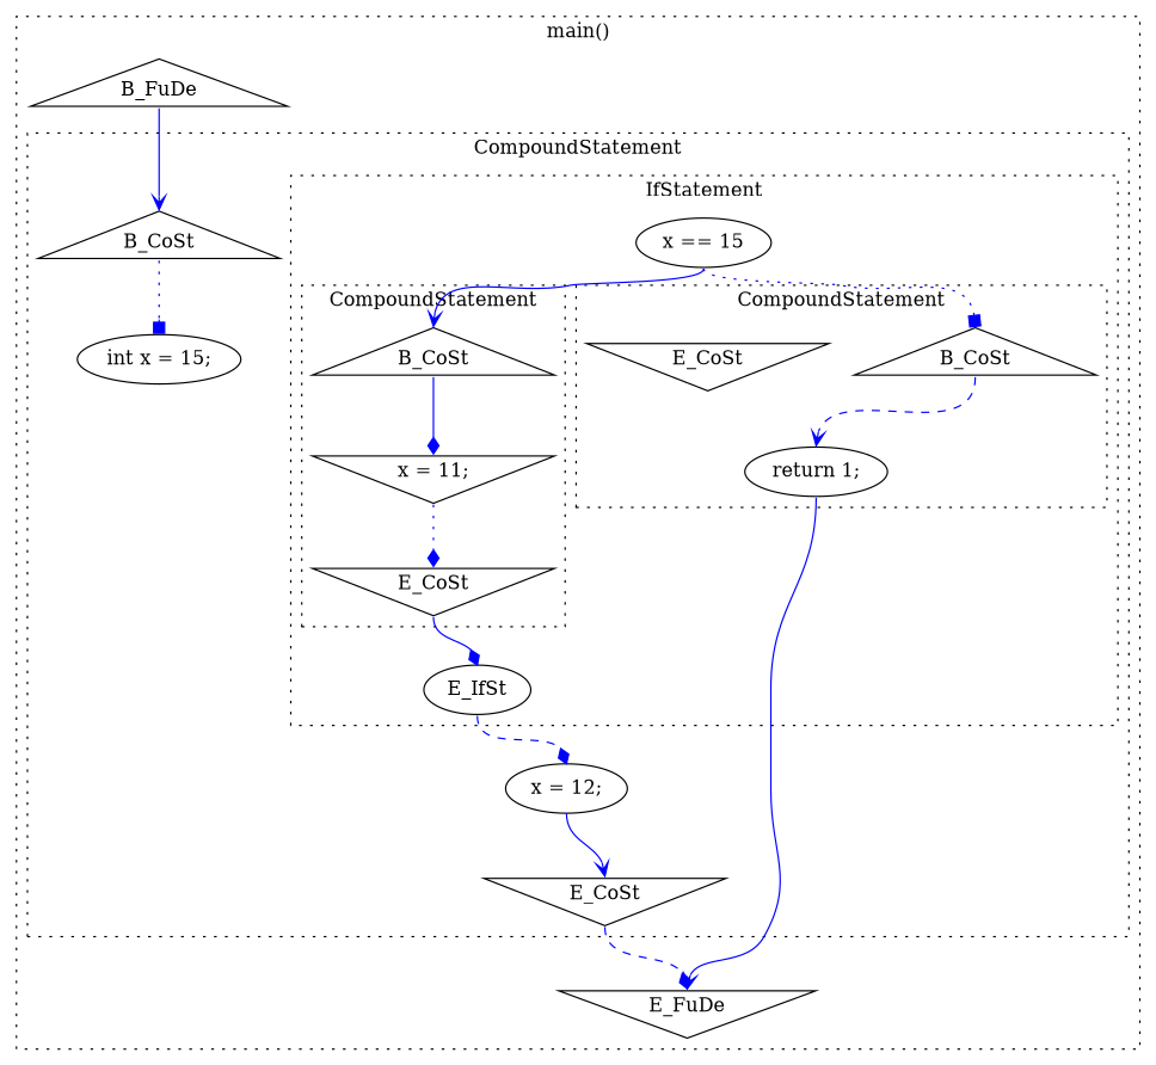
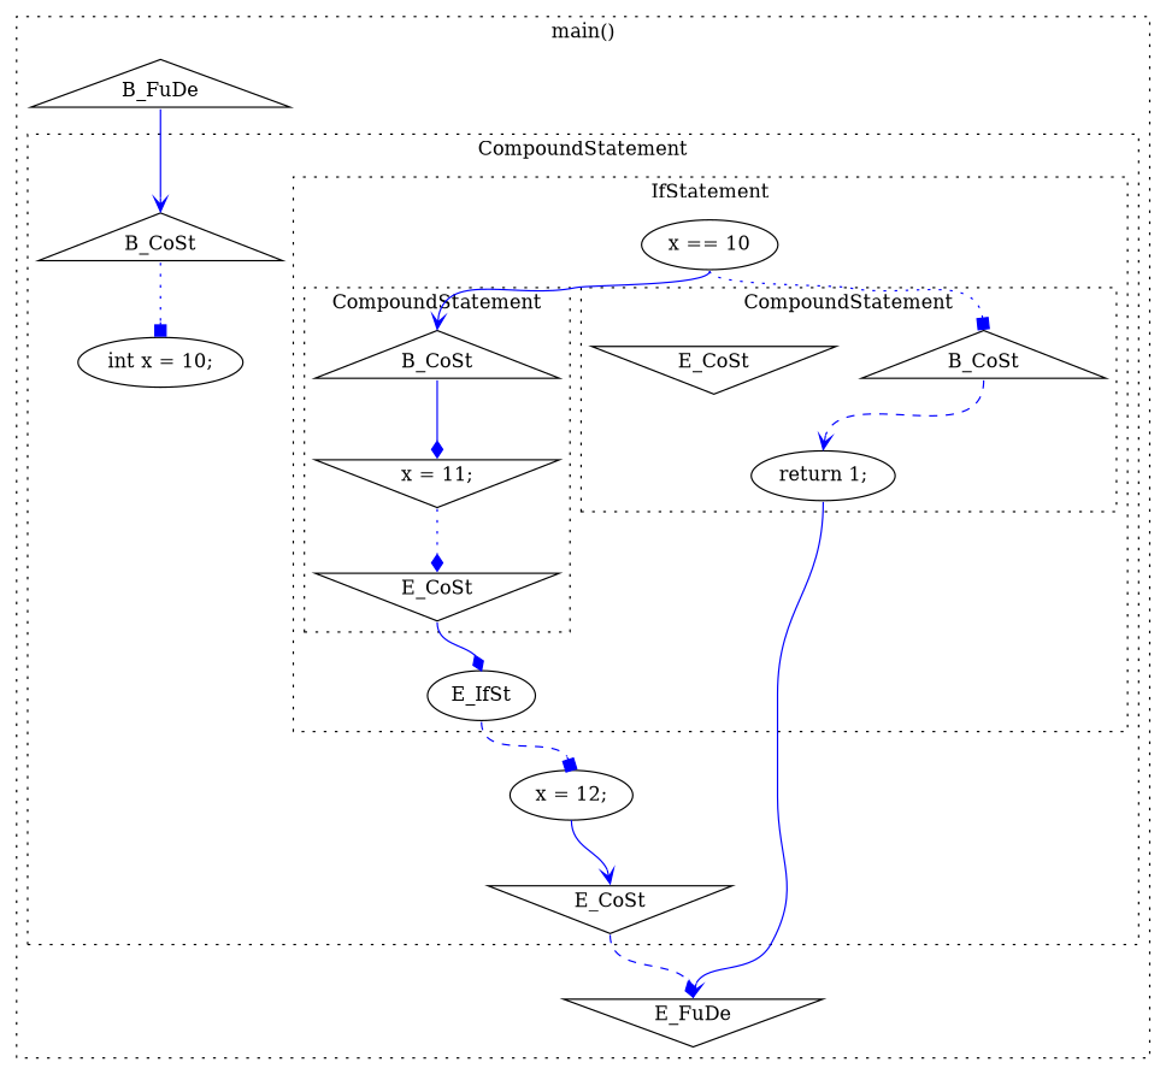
  digraph {
    compound=true
    fontname="DejaVu Serif"
    node [fontname="DejaVu Serif" shape=invtriangle]
    edge [arrowhead=vee color=blue fontname="DejaVu Serif" headport=n style=solid tailport=s weight=8]
    n1 [label=B_CoSt shape=triangle]
    n2 [label=E_CoSt]
    n3 [label="return 1;" shape=""]
    n4 [label=B_CoSt shape=triangle]
    n5 [label=E_CoSt]
    n6 [label="x = 11;"]
    n7 [label=E_IfSt shape=ellipse]
-   n8 [label="x == 15" shape=""]
+   n8 [label="x == 10" shape=""]
    n9 [label=B_CoSt shape=triangle]
    n10 [label=E_CoSt]
-   n11 [label="int x = 15;" shape=""]
+   n11 [label="int x = 10;" shape=""]
    n12 [label="x = 12;" shape=""]
    n13 [label=B_FuDe shape=triangle]
    n14 [label=E_FuDe]
    subgraph cluster_1 {
      label="main()"
      style=dotted
      n13
      n14
      subgraph cluster_2 {
        label=CompoundStatement
        style=dotted
        n9
        n10
        n11
        n12
        subgraph cluster_3 {
          label=IfStatement
          style=dotted
          n7
          n8
          subgraph cluster_4 {
            label=CompoundStatement
            style=dotted
            n1
            n2
            n3
          }
          subgraph cluster_5 {
            label=CompoundStatement
            style=dotted
            n4
            n5
            n6
          }
        }
      }
    }
    n1 -> n3 [style=dashed]
    n3 -> n14
    n4 -> n6 [arrowhead=diamond]
    n5 -> n7 [arrowhead=diamond]
    n6 -> n5 [arrowhead=diamond style=dotted]
-   n7 -> n12 [arrowhead=diamond style=dashed]
+   n7 -> n12 [arrowhead=box style=dashed]
    n8 -> n1 [arrowhead=box style=dotted]
    n8 -> n4
    n9 -> n11 [arrowhead=box style=dotted]
    n10 -> n14 [arrowhead=diamond style=dashed]
    n12 -> n10
    n13 -> n9
  }
